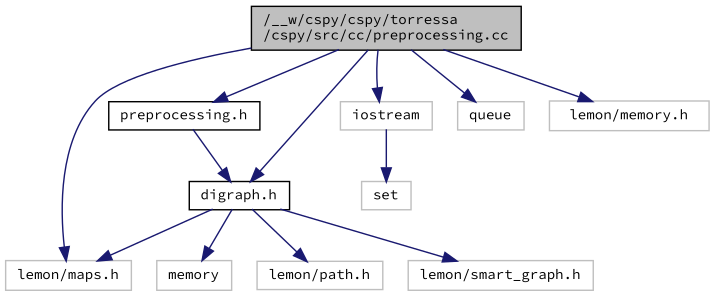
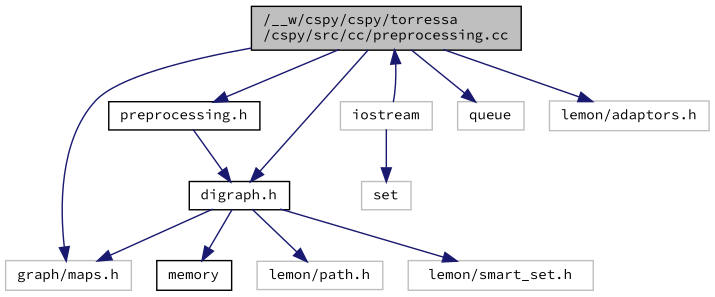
  digraph {
    fontname="Source Code Pro"
    node [color=grey75 fontname="Source Code Pro" fontsize=10 shape=record]
    edge [color=midnightblue fontname="Source Code Pro" fontsize=10 labelfontname=Helvetica labelfontsize=10 style=solid]
    n1 [color=black fillcolor=grey75 fontcolor=black height=0.2 label="/__w/cspy/cspy/torressa\l/cspy/src/cc/preprocessing.cc" style=filled width=0.4]
    n2 [color=black height=0.2 label="preprocessing.h" width=0.4]
    n3 [color=black height=0.2 label="digraph.h" width=0.4]
-   n4 [height=0.2 label="lemon/maps.h" width=0.4]
+   n4 [height=0.2 label="graph/maps.h" width=0.4]
    n5 [height=0.2 label=iostream width=0.4]
    n6 [height=0.2 label=queue width=0.4]
-   n7 [height=0.2 label="lemon/memory.h" width=0.4]
-   n8 [height=0.2 label=memory width=0.4]
+   n7 [height=0.2 label="lemon/adaptors.h" width=0.4]
+   n8 [color=black height=0.2 label=memory width=0.4]
    n9 [height=0.2 label="lemon/path.h" width=0.4]
-   n10 [height=0.2 label="lemon/smart_graph.h" width=0.4]
+   n10 [height=0.2 label="lemon/smart_set.h" width=0.4]
    n11 [height=0.2 label=set width=0.4]
    n1 -> n2
    n1 -> n3
    n1 -> n4
-   n1 -> n5
+   n5 -> n1
    n1 -> n6
    n1 -> n7
    n2 -> n3
    n3 -> n4
    n3 -> n8
    n3 -> n9
    n3 -> n10
    n5 -> n11
  }
